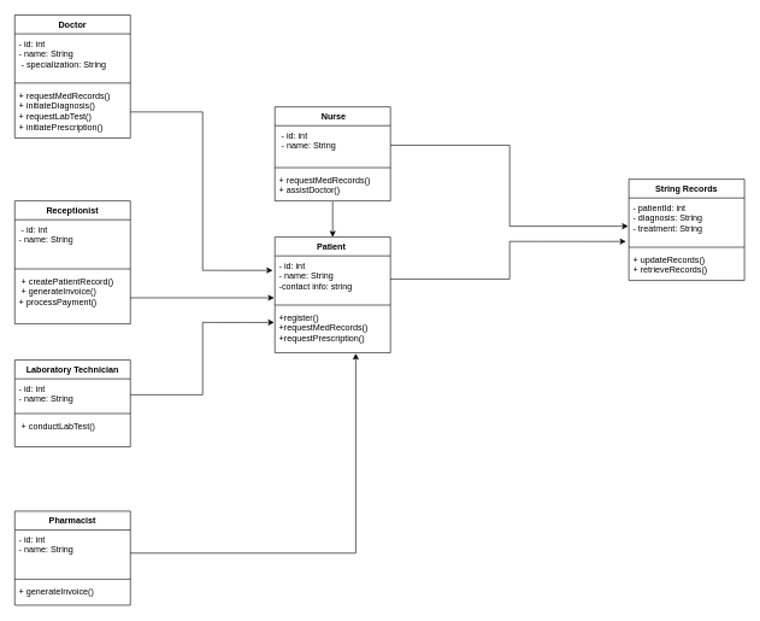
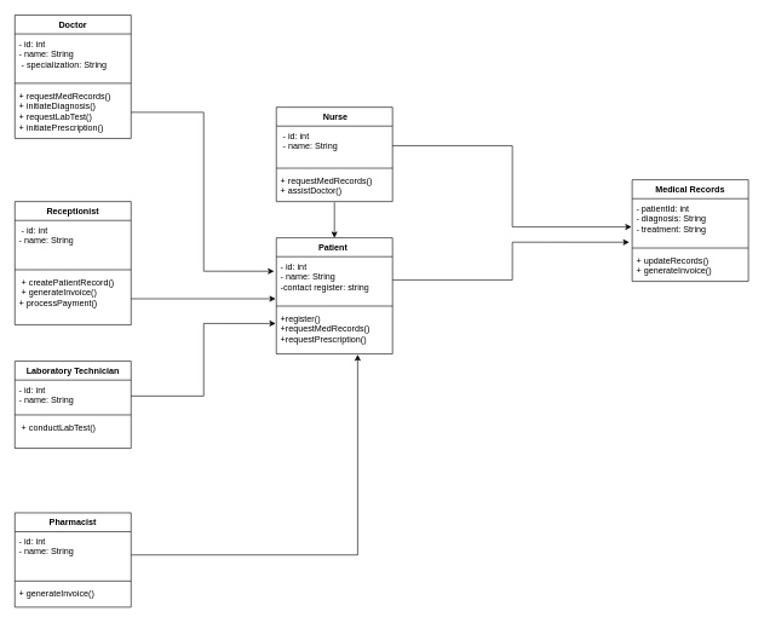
  <mxCell id="0" />
  <mxCell id="1" parent="0" />
  <mxCell id="2" value="Patient&amp;nbsp;" style="swimlane;fontStyle=1;align=center;verticalAlign=top;childLayout=stackLayout;horizontal=1;startSize=26;horizontalStack=0;resizeParent=1;resizeParentMax=0;resizeLast=0;collapsible=1;marginBottom=0;whiteSpace=wrap;html=1;" vertex="1" parent="1"><mxGeometry x="380" y="327" width="160" height="160" as="geometry" /></mxCell>
- <mxCell id="3" value="- id: int&amp;nbsp;&lt;div&gt;- name: String&lt;br&gt;&lt;/div&gt;&lt;div&gt;-contact info: string&lt;/div&gt;" style="text;strokeColor=none;fillColor=none;align=left;verticalAlign=top;spacingLeft=4;spacingRight=4;overflow=hidden;rotatable=0;points=[[0,0.5],[1,0.5]];portConstraint=eastwest;whiteSpace=wrap;html=1;" vertex="1" parent="2"><mxGeometry y="26" width="160" height="64" as="geometry" /></mxCell>
+ <mxCell id="3" value="- id: int&amp;nbsp;&lt;div&gt;- name: String&lt;br&gt;&lt;/div&gt;&lt;div&gt;-contact register: string&lt;/div&gt;" style="text;strokeColor=none;fillColor=none;align=left;verticalAlign=top;spacingLeft=4;spacingRight=4;overflow=hidden;rotatable=0;points=[[0,0.5],[1,0.5]];portConstraint=eastwest;whiteSpace=wrap;html=1;" vertex="1" parent="2"><mxGeometry y="26" width="160" height="64" as="geometry" /></mxCell>
  <mxCell id="4" value="" style="line;strokeWidth=1;fillColor=none;align=left;verticalAlign=middle;spacingTop=-1;spacingLeft=3;spacingRight=3;rotatable=0;labelPosition=right;points=[];portConstraint=eastwest;strokeColor=inherit;" vertex="1" parent="2"><mxGeometry y="90" width="160" height="8" as="geometry" /></mxCell>
  <mxCell id="5" value="+register()&lt;div&gt;+requestMedRecords()&lt;/div&gt;&lt;div&gt;+requestPrescription()&amp;nbsp;&lt;/div&gt;" style="text;strokeColor=none;fillColor=none;align=left;verticalAlign=top;spacingLeft=4;spacingRight=4;overflow=hidden;rotatable=0;points=[[0,0.5],[1,0.5]];portConstraint=eastwest;whiteSpace=wrap;html=1;" vertex="1" parent="2"><mxGeometry y="98" width="160" height="62" as="geometry" /></mxCell>
  <mxCell id="6" value="Receptionist" style="swimlane;fontStyle=1;align=center;verticalAlign=top;childLayout=stackLayout;horizontal=1;startSize=26;horizontalStack=0;resizeParent=1;resizeParentMax=0;resizeLast=0;collapsible=1;marginBottom=0;whiteSpace=wrap;html=1;" vertex="1" parent="1"><mxGeometry x="20" y="277" width="160" height="170" as="geometry" /></mxCell>
  <mxCell id="7" value="&lt;div&gt;&amp;nbsp;- id: int&amp;nbsp;&lt;br&gt;&lt;/div&gt;&lt;div&gt;- name: String&lt;br&gt;&lt;/div&gt;&lt;div&gt;&lt;br&gt;&lt;/div&gt;" style="text;strokeColor=none;fillColor=none;align=left;verticalAlign=top;spacingLeft=4;spacingRight=4;overflow=hidden;rotatable=0;points=[[0,0.5],[1,0.5]];portConstraint=eastwest;whiteSpace=wrap;html=1;" vertex="1" parent="6"><mxGeometry y="26" width="160" height="64" as="geometry" /></mxCell>
  <mxCell id="8" value="" style="line;strokeWidth=1;fillColor=none;align=left;verticalAlign=middle;spacingTop=-1;spacingLeft=3;spacingRight=3;rotatable=0;labelPosition=right;points=[];portConstraint=eastwest;strokeColor=inherit;" vertex="1" parent="6"><mxGeometry y="90" width="160" height="8" as="geometry" /></mxCell>
  <mxCell id="9" value="&amp;nbsp;+ createPatientRecord()&lt;div&gt;&lt;div&gt;&amp;nbsp;+ generateInvoice()&lt;br&gt;&lt;/div&gt;&lt;/div&gt;&lt;div&gt;+ processPayment()&lt;br&gt;&lt;/div&gt;" style="text;strokeColor=none;fillColor=none;align=left;verticalAlign=top;spacingLeft=4;spacingRight=4;overflow=hidden;rotatable=0;points=[[0,0.5],[1,0.5]];portConstraint=eastwest;whiteSpace=wrap;html=1;" vertex="1" parent="6"><mxGeometry y="98" width="160" height="72" as="geometry" /></mxCell>
  <mxCell id="10" value="&amp;nbsp;Doctor&amp;nbsp;" style="swimlane;fontStyle=1;align=center;verticalAlign=top;childLayout=stackLayout;horizontal=1;startSize=26;horizontalStack=0;resizeParent=1;resizeParentMax=0;resizeLast=0;collapsible=1;marginBottom=0;whiteSpace=wrap;html=1;" vertex="1" parent="1"><mxGeometry x="20" y="20" width="160" height="170" as="geometry" /></mxCell>
  <mxCell id="11" value="&lt;div&gt;&lt;div&gt;- id: int&amp;nbsp; &amp;nbsp; &amp;nbsp; &amp;nbsp; &amp;nbsp; &amp;nbsp; &amp;nbsp;&lt;/div&gt;&lt;div&gt;- name: String&amp;nbsp; &amp;nbsp; &amp;nbsp; &amp;nbsp;&amp;nbsp;&lt;/div&gt;&lt;div&gt;&lt;span style=&quot;background-color: initial;&quot;&gt;&amp;nbsp;- specialization: String&lt;/span&gt;&lt;/div&gt;&lt;/div&gt;&lt;div&gt;&lt;br&gt;&lt;/div&gt;" style="text;strokeColor=none;fillColor=none;align=left;verticalAlign=top;spacingLeft=4;spacingRight=4;overflow=hidden;rotatable=0;points=[[0,0.5],[1,0.5]];portConstraint=eastwest;whiteSpace=wrap;html=1;" vertex="1" parent="10"><mxGeometry y="26" width="160" height="64" as="geometry" /></mxCell>
  <mxCell id="12" value="" style="line;strokeWidth=1;fillColor=none;align=left;verticalAlign=middle;spacingTop=-1;spacingLeft=3;spacingRight=3;rotatable=0;labelPosition=right;points=[];portConstraint=eastwest;strokeColor=inherit;" vertex="1" parent="10"><mxGeometry y="90" width="160" height="8" as="geometry" /></mxCell>
  <mxCell id="13" value="&lt;div&gt;&lt;div&gt;+ requestMedRecords()&amp;nbsp;&lt;/div&gt;&lt;div&gt;+ initiateDiagnosis()&amp;nbsp;&lt;/div&gt;&lt;div&gt;+ requestLabTest()&amp;nbsp; &amp;nbsp;&amp;nbsp;&lt;/div&gt;&lt;div&gt;+ initiatePrescription()&lt;/div&gt;&lt;/div&gt;" style="text;strokeColor=none;fillColor=none;align=left;verticalAlign=top;spacingLeft=4;spacingRight=4;overflow=hidden;rotatable=0;points=[[0,0.5],[1,0.5]];portConstraint=eastwest;whiteSpace=wrap;html=1;" vertex="1" parent="10"><mxGeometry y="98" width="160" height="72" as="geometry" /></mxCell>
  <mxCell id="14" value="&amp;nbsp;Nurse" style="swimlane;fontStyle=1;align=center;verticalAlign=top;childLayout=stackLayout;horizontal=1;startSize=26;horizontalStack=0;resizeParent=1;resizeParentMax=0;resizeLast=0;collapsible=1;marginBottom=0;whiteSpace=wrap;html=1;" vertex="1" parent="1"><mxGeometry x="380" y="147" width="160" height="130" as="geometry" /></mxCell>
  <mxCell id="15" value="&lt;div&gt;&lt;div&gt;&amp;nbsp;- id: int&amp;nbsp; &amp;nbsp; &amp;nbsp; &amp;nbsp; &amp;nbsp; &amp;nbsp; &amp;nbsp;&lt;/div&gt;&lt;div&gt;&amp;nbsp;- name: String&amp;nbsp;&lt;/div&gt;&lt;/div&gt;" style="text;strokeColor=none;fillColor=none;align=left;verticalAlign=top;spacingLeft=4;spacingRight=4;overflow=hidden;rotatable=0;points=[[0,0.5],[1,0.5]];portConstraint=eastwest;whiteSpace=wrap;html=1;" vertex="1" parent="14"><mxGeometry y="26" width="160" height="54" as="geometry" /></mxCell>
  <mxCell id="16" value="" style="line;strokeWidth=1;fillColor=none;align=left;verticalAlign=middle;spacingTop=-1;spacingLeft=3;spacingRight=3;rotatable=0;labelPosition=right;points=[];portConstraint=eastwest;strokeColor=inherit;" vertex="1" parent="14"><mxGeometry y="80" width="160" height="8" as="geometry" /></mxCell>
  <mxCell id="17" value="&lt;div&gt;+ requestMedRecords()&lt;/div&gt;&lt;div&gt;&lt;span style=&quot;background-color: initial;&quot;&gt;+ assistDoctor()&lt;/span&gt;&lt;/div&gt;" style="text;strokeColor=none;fillColor=none;align=left;verticalAlign=top;spacingLeft=4;spacingRight=4;overflow=hidden;rotatable=0;points=[[0,0.5],[1,0.5]];portConstraint=eastwest;whiteSpace=wrap;html=1;" vertex="1" parent="14"><mxGeometry y="88" width="160" height="42" as="geometry" /></mxCell>
  <mxCell id="18" value="Laboratory Technician" style="swimlane;fontStyle=1;align=center;verticalAlign=top;childLayout=stackLayout;horizontal=1;startSize=26;horizontalStack=0;resizeParent=1;resizeParentMax=0;resizeLast=0;collapsible=1;marginBottom=0;whiteSpace=wrap;html=1;" vertex="1" parent="1"><mxGeometry x="20" y="497" width="160" height="120" as="geometry" /></mxCell>
  <mxCell id="19" value="&lt;div&gt;&lt;div&gt;- id: int&amp;nbsp; &amp;nbsp; &amp;nbsp; &amp;nbsp; &amp;nbsp; &amp;nbsp; &amp;nbsp;&lt;/div&gt;&lt;div&gt;- name: String&amp;nbsp;&lt;/div&gt;&lt;/div&gt;" style="text;strokeColor=none;fillColor=none;align=left;verticalAlign=top;spacingLeft=4;spacingRight=4;overflow=hidden;rotatable=0;points=[[0,0.5],[1,0.5]];portConstraint=eastwest;whiteSpace=wrap;html=1;" vertex="1" parent="18"><mxGeometry y="26" width="160" height="44" as="geometry" /></mxCell>
  <mxCell id="20" value="" style="line;strokeWidth=1;fillColor=none;align=left;verticalAlign=middle;spacingTop=-1;spacingLeft=3;spacingRight=3;rotatable=0;labelPosition=right;points=[];portConstraint=eastwest;strokeColor=inherit;" vertex="1" parent="18"><mxGeometry y="70" width="160" height="8" as="geometry" /></mxCell>
  <mxCell id="21" value="&lt;div&gt;&amp;nbsp;+ conductLabTest()&amp;nbsp;&lt;br&gt;&lt;/div&gt;" style="text;strokeColor=none;fillColor=none;align=left;verticalAlign=top;spacingLeft=4;spacingRight=4;overflow=hidden;rotatable=0;points=[[0,0.5],[1,0.5]];portConstraint=eastwest;whiteSpace=wrap;html=1;" vertex="1" parent="18"><mxGeometry y="78" width="160" height="42" as="geometry" /></mxCell>
  <mxCell id="22" value="&amp;nbsp;Pharmacist&amp;nbsp;" style="swimlane;fontStyle=1;align=center;verticalAlign=top;childLayout=stackLayout;horizontal=1;startSize=26;horizontalStack=0;resizeParent=1;resizeParentMax=0;resizeLast=0;collapsible=1;marginBottom=0;whiteSpace=wrap;html=1;" vertex="1" parent="1"><mxGeometry x="20" y="706" width="160" height="130" as="geometry" /></mxCell>
  <mxCell id="23" value="&lt;div&gt;&lt;div&gt;&lt;div&gt;- id: int&amp;nbsp; &amp;nbsp; &amp;nbsp; &amp;nbsp; &amp;nbsp; &amp;nbsp; &amp;nbsp;&lt;/div&gt;&lt;div&gt;- name: String&amp;nbsp;&amp;nbsp;&lt;/div&gt;&lt;/div&gt;&lt;/div&gt;" style="text;strokeColor=none;fillColor=none;align=left;verticalAlign=top;spacingLeft=4;spacingRight=4;overflow=hidden;rotatable=0;points=[[0,0.5],[1,0.5]];portConstraint=eastwest;whiteSpace=wrap;html=1;" vertex="1" parent="22"><mxGeometry y="26" width="160" height="64" as="geometry" /></mxCell>
  <mxCell id="24" value="" style="line;strokeWidth=1;fillColor=none;align=left;verticalAlign=middle;spacingTop=-1;spacingLeft=3;spacingRight=3;rotatable=0;labelPosition=right;points=[];portConstraint=eastwest;strokeColor=inherit;" vertex="1" parent="22"><mxGeometry y="90" width="160" height="8" as="geometry" /></mxCell>
  <mxCell id="25" value="+ generateInvoice()" style="text;strokeColor=none;fillColor=none;align=left;verticalAlign=top;spacingLeft=4;spacingRight=4;overflow=hidden;rotatable=0;points=[[0,0.5],[1,0.5]];portConstraint=eastwest;whiteSpace=wrap;html=1;" vertex="1" parent="22"><mxGeometry y="98" width="160" height="32" as="geometry" /></mxCell>
- <mxCell id="26" value="&amp;nbsp;String Records&amp;nbsp;" style="swimlane;fontStyle=1;align=center;verticalAlign=top;childLayout=stackLayout;horizontal=1;startSize=26;horizontalStack=0;resizeParent=1;resizeParentMax=0;resizeLast=0;collapsible=1;marginBottom=0;whiteSpace=wrap;html=1;" vertex="1" parent="1"><mxGeometry x="870" y="247" width="160" height="140" as="geometry" /></mxCell>
+ <mxCell id="26" value="&amp;nbsp;Medical Records&amp;nbsp;" style="swimlane;fontStyle=1;align=center;verticalAlign=top;childLayout=stackLayout;horizontal=1;startSize=26;horizontalStack=0;resizeParent=1;resizeParentMax=0;resizeLast=0;collapsible=1;marginBottom=0;whiteSpace=wrap;html=1;" vertex="1" parent="1"><mxGeometry x="870" y="247" width="160" height="140" as="geometry" /></mxCell>
  <mxCell id="27" value="&lt;div&gt;&lt;div&gt;&lt;div&gt;- patientId: int&amp;nbsp; &amp;nbsp; &amp;nbsp;&amp;nbsp;&lt;/div&gt;&lt;div&gt;- diagnosis: String&amp;nbsp; &amp;nbsp;&lt;/div&gt;&lt;div&gt;- treatment: String&amp;nbsp;&lt;/div&gt;&lt;/div&gt;&lt;/div&gt;" style="text;strokeColor=none;fillColor=none;align=left;verticalAlign=top;spacingLeft=4;spacingRight=4;overflow=hidden;rotatable=0;points=[[0,0.5],[1,0.5]];portConstraint=eastwest;whiteSpace=wrap;html=1;" vertex="1" parent="26"><mxGeometry y="26" width="160" height="64" as="geometry" /></mxCell>
  <mxCell id="28" value="" style="line;strokeWidth=1;fillColor=none;align=left;verticalAlign=middle;spacingTop=-1;spacingLeft=3;spacingRight=3;rotatable=0;labelPosition=right;points=[];portConstraint=eastwest;strokeColor=inherit;" vertex="1" parent="26"><mxGeometry y="90" width="160" height="8" as="geometry" /></mxCell>
- <mxCell id="29" value="&lt;div&gt;+ updateRecords()&amp;nbsp; &amp;nbsp; &amp;nbsp;&lt;/div&gt;&lt;div&gt;+ retrieveRecords()&lt;/div&gt;" style="text;strokeColor=none;fillColor=none;align=left;verticalAlign=top;spacingLeft=4;spacingRight=4;overflow=hidden;rotatable=0;points=[[0,0.5],[1,0.5]];portConstraint=eastwest;whiteSpace=wrap;html=1;" vertex="1" parent="26"><mxGeometry y="98" width="160" height="42" as="geometry" /></mxCell>
+ <mxCell id="29" value="&lt;div&gt;+ updateRecords()&amp;nbsp; &amp;nbsp; &amp;nbsp;&lt;/div&gt;&lt;div&gt;+ generateInvoice()&lt;/div&gt;" style="text;strokeColor=none;fillColor=none;align=left;verticalAlign=top;spacingLeft=4;spacingRight=4;overflow=hidden;rotatable=0;points=[[0,0.5],[1,0.5]];portConstraint=eastwest;whiteSpace=wrap;html=1;" vertex="1" parent="26"><mxGeometry y="98" width="160" height="42" as="geometry" /></mxCell>
  <mxCell id="30" style="edgeStyle=orthogonalEdgeStyle;rounded=0;orthogonalLoop=1;jettySize=auto;html=1;exitX=1;exitY=0.5;exitDx=0;exitDy=0;entryX=-0.019;entryY=0.313;entryDx=0;entryDy=0;entryPerimeter=0;" edge="1" parent="1" source="13" target="3"><mxGeometry relative="1" as="geometry" /></mxCell>
  <mxCell id="31" style="edgeStyle=orthogonalEdgeStyle;rounded=0;orthogonalLoop=1;jettySize=auto;html=1;entryX=-0.006;entryY=0.906;entryDx=0;entryDy=0;entryPerimeter=0;" edge="1" parent="1" source="9" target="3"><mxGeometry relative="1" as="geometry" /></mxCell>
  <mxCell id="32" style="edgeStyle=orthogonalEdgeStyle;rounded=0;orthogonalLoop=1;jettySize=auto;html=1;entryX=-0.006;entryY=0.323;entryDx=0;entryDy=0;entryPerimeter=0;" edge="1" parent="1" source="19" target="5"><mxGeometry relative="1" as="geometry" /></mxCell>
  <mxCell id="33" value="" style="endArrow=classic;html=1;rounded=0;entryX=0.5;entryY=0;entryDx=0;entryDy=0;" edge="1" parent="1" target="2"><mxGeometry width="50" height="50" relative="1" as="geometry"><mxPoint x="460" y="278" as="sourcePoint" /><mxPoint x="460" y="267" as="targetPoint" /></mxGeometry></mxCell>
  <mxCell id="34" style="edgeStyle=orthogonalEdgeStyle;rounded=0;orthogonalLoop=1;jettySize=auto;html=1;exitX=1;exitY=0.5;exitDx=0;exitDy=0;entryX=0.7;entryY=1.016;entryDx=0;entryDy=0;entryPerimeter=0;" edge="1" parent="1" source="23" target="5"><mxGeometry relative="1" as="geometry"><mxPoint x="490" y="497" as="targetPoint" /></mxGeometry></mxCell>
  <mxCell id="35" style="edgeStyle=orthogonalEdgeStyle;rounded=0;orthogonalLoop=1;jettySize=auto;html=1;exitX=1;exitY=0.5;exitDx=0;exitDy=0;entryX=-0.006;entryY=0.609;entryDx=0;entryDy=0;entryPerimeter=0;" edge="1" parent="1" source="15" target="27"><mxGeometry relative="1" as="geometry" /></mxCell>
  <mxCell id="36" style="edgeStyle=orthogonalEdgeStyle;rounded=0;orthogonalLoop=1;jettySize=auto;html=1;exitX=1;exitY=0.5;exitDx=0;exitDy=0;entryX=-0.025;entryY=0.938;entryDx=0;entryDy=0;entryPerimeter=0;" edge="1" parent="1" source="3" target="27"><mxGeometry relative="1" as="geometry" /></mxCell>
